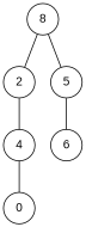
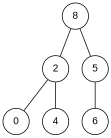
  digraph {
    fontname="Liberation Sans"
    rankdir=TB
    node [fontname="Liberation Sans" shape=circle]
    edge [dir=none fontname="Liberation Sans"]
    n1 [label=8]
    2
    5
    n4 [label=0]
    4
    6
    n1 -> 2
    n1 -> 5
-   4 -> n4
+   2 -> n4
    2 -> 4
    5 -> 6
  }
